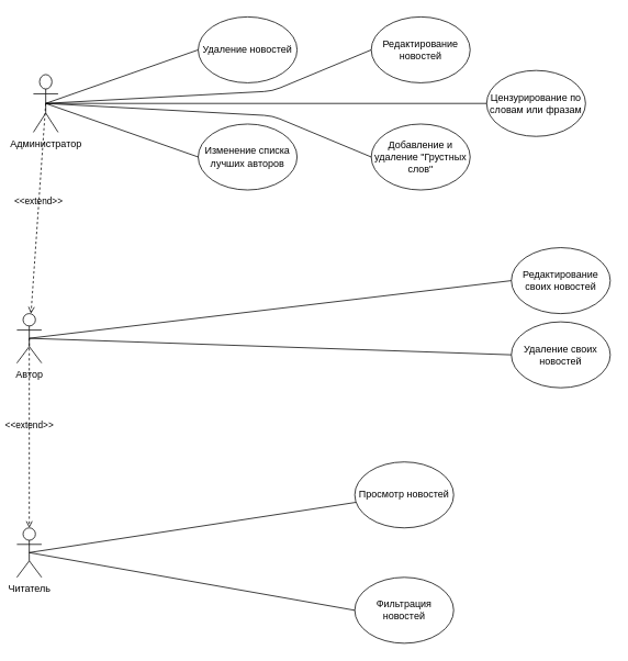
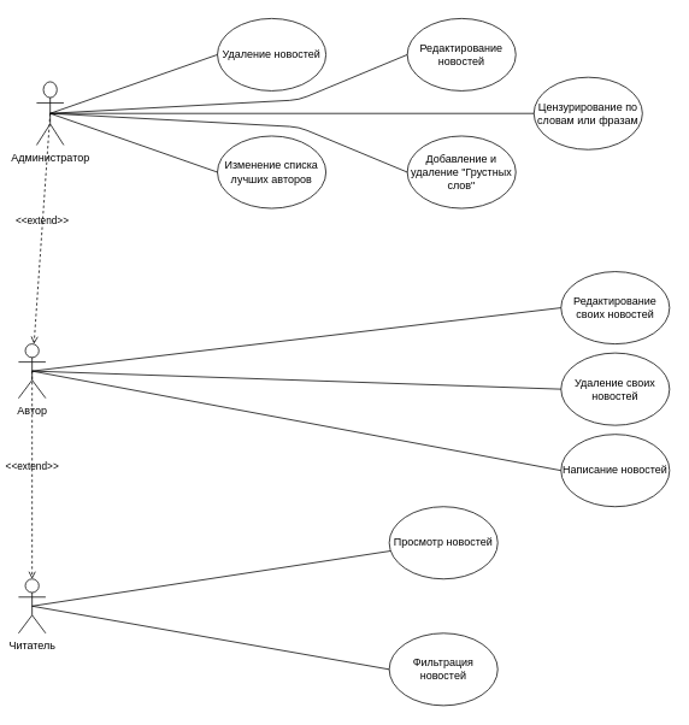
  <mxCell id="0" />
  <mxCell id="1" parent="0" />
  <mxCell id="2" value="Администратор" style="shape=umlActor;verticalLabelPosition=bottom;verticalAlign=top;html=1;outlineConnect=0;" parent="1" vertex="1"><mxGeometry x="40" y="90" width="30" height="70" as="geometry" /></mxCell>
  <mxCell id="3" value="Автор" style="shape=umlActor;verticalLabelPosition=bottom;verticalAlign=top;html=1;outlineConnect=0;" parent="1" vertex="1"><mxGeometry x="20" y="380" width="30" height="60" as="geometry" /></mxCell>
  <mxCell id="4" value="Читатель" style="shape=umlActor;verticalLabelPosition=bottom;verticalAlign=top;html=1;outlineConnect=0;" parent="1" vertex="1"><mxGeometry x="20" y="640" width="30" height="60" as="geometry" /></mxCell>
  <mxCell id="5" value="&amp;lt;&amp;lt;extend&amp;gt;&amp;gt;" style="html=1;verticalAlign=bottom;labelBackgroundColor=none;endArrow=open;endFill=0;dashed=1;exitX=0.5;exitY=0.5;exitDx=0;exitDy=0;exitPerimeter=0;" parent="1" source="2" target="3" edge="1"><mxGeometry width="160" relative="1" as="geometry"><mxPoint x="30" y="420" as="sourcePoint" /><mxPoint x="100" y="350" as="targetPoint" /></mxGeometry></mxCell>
  <mxCell id="6" value="&amp;lt;&amp;lt;extend&amp;gt;&amp;gt;" style="html=1;verticalAlign=bottom;labelBackgroundColor=none;endArrow=open;endFill=0;dashed=1;exitX=0.5;exitY=0.5;exitDx=0;exitDy=0;exitPerimeter=0;entryX=0.5;entryY=0;entryDx=0;entryDy=0;entryPerimeter=0;" parent="1" source="3" target="4" edge="1"><mxGeometry width="160" relative="1" as="geometry"><mxPoint x="300" y="400" as="sourcePoint" /><mxPoint x="460" y="400" as="targetPoint" /></mxGeometry></mxCell>
  <mxCell id="7" value="" style="endArrow=none;html=1;exitX=0.5;exitY=0.5;exitDx=0;exitDy=0;exitPerimeter=0;" parent="1" source="4" target="8" edge="1"><mxGeometry width="50" height="50" relative="1" as="geometry"><mxPoint x="360" y="430" as="sourcePoint" /><mxPoint x="410" y="380" as="targetPoint" /></mxGeometry></mxCell>
  <mxCell id="8" value="Просмотр новостей" style="ellipse;whiteSpace=wrap;html=1;" parent="1" vertex="1"><mxGeometry x="430" y="560" width="120" height="80" as="geometry" /></mxCell>
  <mxCell id="9" value="Фильтрация новостей" style="ellipse;whiteSpace=wrap;html=1;" parent="1" vertex="1"><mxGeometry x="430" y="700" width="120" height="80" as="geometry" /></mxCell>
  <mxCell id="10" value="" style="endArrow=none;html=1;entryX=0;entryY=0.5;entryDx=0;entryDy=0;exitX=0.5;exitY=0.5;exitDx=0;exitDy=0;exitPerimeter=0;" parent="1" source="4" target="9" edge="1"><mxGeometry width="50" height="50" relative="1" as="geometry"><mxPoint x="110" y="700" as="sourcePoint" /><mxPoint x="410" y="380" as="targetPoint" /></mxGeometry></mxCell>
+ <mxCell id="11" value="Написание новостей" style="ellipse;whiteSpace=wrap;html=1;" parent="1" vertex="1"><mxGeometry x="620" y="480" width="120" height="80" as="geometry" /></mxCell>
  <mxCell id="12" value="Редактирование своих новостей" style="ellipse;whiteSpace=wrap;html=1;" parent="1" vertex="1"><mxGeometry x="620" y="300" width="120" height="80" as="geometry" /></mxCell>
  <mxCell id="13" value="Удаление своих новостей" style="ellipse;whiteSpace=wrap;html=1;" parent="1" vertex="1"><mxGeometry x="620" y="390" width="120" height="80" as="geometry" /></mxCell>
+ <mxCell id="14" value="" style="endArrow=none;html=1;exitX=0;exitY=0.5;exitDx=0;exitDy=0;entryX=0.5;entryY=0.5;entryDx=0;entryDy=0;entryPerimeter=0;" parent="1" source="11" target="3" edge="1"><mxGeometry width="50" height="50" relative="1" as="geometry"><mxPoint x="360" y="520" as="sourcePoint" /><mxPoint x="410" y="470" as="targetPoint" /></mxGeometry></mxCell>
  <mxCell id="15" value="" style="endArrow=none;html=1;entryX=0;entryY=0.5;entryDx=0;entryDy=0;exitX=0.5;exitY=0.5;exitDx=0;exitDy=0;exitPerimeter=0;" parent="1" source="3" target="13" edge="1"><mxGeometry width="50" height="50" relative="1" as="geometry"><mxPoint x="100" y="360" as="sourcePoint" /><mxPoint x="410" y="470" as="targetPoint" /></mxGeometry></mxCell>
  <mxCell id="16" value="" style="endArrow=none;html=1;exitX=0;exitY=0.5;exitDx=0;exitDy=0;entryX=0.5;entryY=0.5;entryDx=0;entryDy=0;entryPerimeter=0;" parent="1" source="12" target="3" edge="1"><mxGeometry width="50" height="50" relative="1" as="geometry"><mxPoint x="360" y="520" as="sourcePoint" /><mxPoint x="410" y="470" as="targetPoint" /></mxGeometry></mxCell>
  <mxCell id="17" value="Удаление новостей" style="ellipse;whiteSpace=wrap;html=1;" parent="1" vertex="1"><mxGeometry x="240" y="20" width="120" height="80" as="geometry" /></mxCell>
  <mxCell id="18" value="Редактирование новостей" style="ellipse;whiteSpace=wrap;html=1;" parent="1" vertex="1"><mxGeometry x="450" y="20" width="120" height="80" as="geometry" /></mxCell>
  <mxCell id="19" value="Цензурирование по словам или фразам" style="ellipse;whiteSpace=wrap;html=1;" parent="1" vertex="1"><mxGeometry x="590" y="85" width="120" height="80" as="geometry" /></mxCell>
  <mxCell id="20" value="" style="endArrow=none;html=1;exitX=0.5;exitY=0.5;exitDx=0;exitDy=0;exitPerimeter=0;entryX=0;entryY=0.5;entryDx=0;entryDy=0;" parent="1" source="2" target="17" edge="1"><mxGeometry width="50" height="50" relative="1" as="geometry"><mxPoint x="360" y="410" as="sourcePoint" /><mxPoint x="410" y="360" as="targetPoint" /></mxGeometry></mxCell>
  <mxCell id="21" value="" style="endArrow=none;html=1;entryX=0;entryY=0.5;entryDx=0;entryDy=0;exitX=0.5;exitY=0.5;exitDx=0;exitDy=0;exitPerimeter=0;" parent="1" source="2" target="18" edge="1"><mxGeometry width="50" height="50" relative="1" as="geometry"><mxPoint x="420" y="290" as="sourcePoint" /><mxPoint x="470" y="240" as="targetPoint" /><Array as="points"><mxPoint x="330" y="110" /></Array></mxGeometry></mxCell>
  <mxCell id="22" value="" style="endArrow=none;html=1;exitX=0;exitY=0.5;exitDx=0;exitDy=0;entryX=0.5;entryY=0.5;entryDx=0;entryDy=0;entryPerimeter=0;" parent="1" source="19" target="2" edge="1"><mxGeometry width="50" height="50" relative="1" as="geometry"><mxPoint x="440" y="250" as="sourcePoint" /><mxPoint x="490" y="200" as="targetPoint" /></mxGeometry></mxCell>
  <mxCell id="23" value="Добавление и удаление &quot;Грустных слов&quot;" style="ellipse;whiteSpace=wrap;html=1;" parent="1" vertex="1"><mxGeometry x="450" y="150" width="120" height="80" as="geometry" /></mxCell>
  <mxCell id="24" value="Изменение списка лучших авторов" style="ellipse;whiteSpace=wrap;html=1;" parent="1" vertex="1"><mxGeometry x="240" y="150" width="120" height="80" as="geometry" /></mxCell>
  <mxCell id="25" value="" style="endArrow=none;html=1;entryX=0;entryY=0.5;entryDx=0;entryDy=0;exitX=0.5;exitY=0.5;exitDx=0;exitDy=0;exitPerimeter=0;" parent="1" source="2" target="24" edge="1"><mxGeometry width="50" height="50" relative="1" as="geometry"><mxPoint x="360" y="380" as="sourcePoint" /><mxPoint x="410" y="330" as="targetPoint" /></mxGeometry></mxCell>
  <mxCell id="26" value="" style="endArrow=none;html=1;entryX=0;entryY=0.5;entryDx=0;entryDy=0;exitX=0.5;exitY=0.5;exitDx=0;exitDy=0;exitPerimeter=0;" parent="1" source="2" target="23" edge="1"><mxGeometry width="50" height="50" relative="1" as="geometry"><mxPoint x="360" y="380" as="sourcePoint" /><mxPoint x="410" y="330" as="targetPoint" /><Array as="points"><mxPoint x="330" y="140" /></Array></mxGeometry></mxCell>
